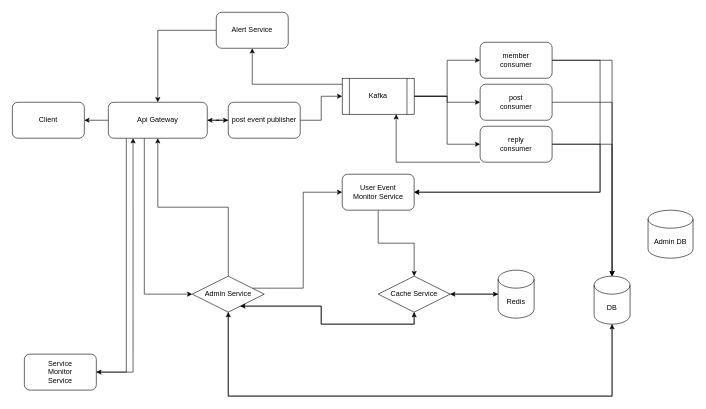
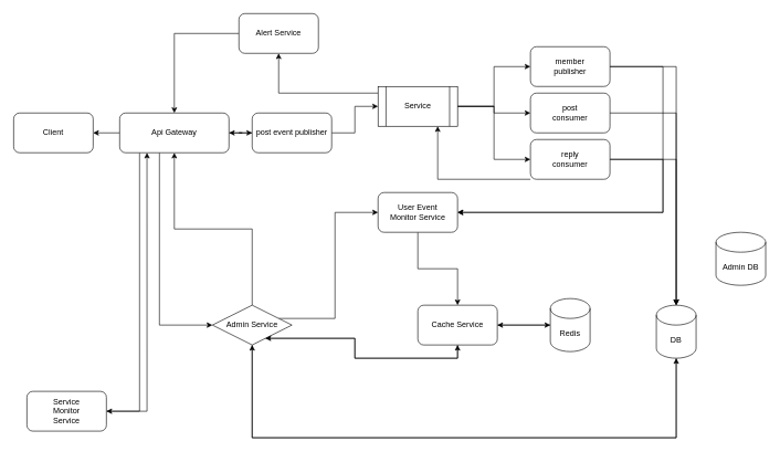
  <mxCell id="0" />
  <mxCell id="1" parent="0" />
  <mxCell id="2" value="Client" style="rounded=1;whiteSpace=wrap;html=1;" parent="1" vertex="1"><mxGeometry x="20" y="170" width="120" height="60" as="geometry" /></mxCell>
  <mxCell id="3" style="edgeStyle=orthogonalEdgeStyle;rounded=0;orthogonalLoop=1;jettySize=auto;html=1;entryX=1;entryY=0.5;entryDx=0;entryDy=0;" parent="1" source="7" target="2" edge="1"><mxGeometry relative="1" as="geometry" /></mxCell>
  <mxCell id="4" style="edgeStyle=orthogonalEdgeStyle;rounded=0;orthogonalLoop=1;jettySize=auto;html=1;entryX=0;entryY=0.5;entryDx=0;entryDy=0;" parent="1" source="7" target="17" edge="1"><mxGeometry relative="1" as="geometry"><Array as="points"><mxPoint x="240" y="490" /></Array></mxGeometry></mxCell>
  <mxCell id="5" style="edgeStyle=orthogonalEdgeStyle;rounded=0;orthogonalLoop=1;jettySize=auto;html=1;entryX=1;entryY=0.5;entryDx=0;entryDy=0;" parent="1" source="7" target="25" edge="1"><mxGeometry relative="1" as="geometry"><Array as="points"><mxPoint x="210" y="620" /></Array></mxGeometry></mxCell>
  <mxCell id="6" style="edgeStyle=orthogonalEdgeStyle;rounded=0;orthogonalLoop=1;jettySize=auto;html=1;entryX=0;entryY=0.5;entryDx=0;entryDy=0;" edge="1" parent="1" source="7" target="28"><mxGeometry relative="1" as="geometry" /></mxCell>
  <mxCell id="7" value="Api Gateway" style="rounded=1;whiteSpace=wrap;html=1;" parent="1" vertex="1"><mxGeometry x="180" y="170" width="165" height="60" as="geometry" /></mxCell>
  <mxCell id="8" style="edgeStyle=orthogonalEdgeStyle;rounded=0;orthogonalLoop=1;jettySize=auto;html=1;" parent="1" source="9" target="17" edge="1"><mxGeometry relative="1" as="geometry"><Array as="points"><mxPoint x="380" y="660" /></Array></mxGeometry></mxCell>
  <mxCell id="9" value="DB" style="shape=cylinder3;whiteSpace=wrap;html=1;boundedLbl=1;backgroundOutline=1;size=15;" parent="1" vertex="1"><mxGeometry x="990" y="460" width="60" height="80" as="geometry" /></mxCell>
  <mxCell id="10" style="edgeStyle=orthogonalEdgeStyle;rounded=0;orthogonalLoop=1;jettySize=auto;html=1;entryX=0.5;entryY=0;entryDx=0;entryDy=0;" parent="1" source="11" target="23" edge="1"><mxGeometry relative="1" as="geometry" /></mxCell>
  <mxCell id="11" value="User Event&lt;br&gt;Monitor Service" style="rounded=1;whiteSpace=wrap;html=1;" parent="1" vertex="1"><mxGeometry x="570" y="290" width="120" height="60" as="geometry" /></mxCell>
  <mxCell id="12" style="edgeStyle=orthogonalEdgeStyle;rounded=0;orthogonalLoop=1;jettySize=auto;html=1;" parent="1" source="13" target="7" edge="1"><mxGeometry relative="1" as="geometry" /></mxCell>
  <mxCell id="13" value="Alert Service" style="rounded=1;whiteSpace=wrap;html=1;" parent="1" vertex="1"><mxGeometry x="360" y="20" width="120" height="60" as="geometry" /></mxCell>
  <mxCell id="14" style="edgeStyle=orthogonalEdgeStyle;rounded=0;orthogonalLoop=1;jettySize=auto;html=1;entryX=0.5;entryY=1;entryDx=0;entryDy=0;" parent="1" source="17" target="7" edge="1"><mxGeometry relative="1" as="geometry" /></mxCell>
  <mxCell id="15" style="edgeStyle=orthogonalEdgeStyle;rounded=0;orthogonalLoop=1;jettySize=auto;html=1;entryX=0.5;entryY=1;entryDx=0;entryDy=0;" parent="1" source="17" target="23" edge="1"><mxGeometry relative="1" as="geometry"><Array as="points"><mxPoint x="535" y="510" /><mxPoint x="535" y="540" /><mxPoint x="690" y="540" /></Array></mxGeometry></mxCell>
  <mxCell id="16" style="edgeStyle=orthogonalEdgeStyle;rounded=0;orthogonalLoop=1;jettySize=auto;html=1;entryX=0;entryY=0.5;entryDx=0;entryDy=0;" parent="1" source="17" target="11" edge="1"><mxGeometry relative="1" as="geometry"><Array as="points"><mxPoint x="505" y="480" /><mxPoint x="505" y="320" /></Array></mxGeometry></mxCell>
  <mxCell id="17" value="Admin Service" style="rhombus;whiteSpace=wrap;html=1;" parent="1" vertex="1"><mxGeometry x="320" y="460" width="120" height="60" as="geometry" /></mxCell>
  <mxCell id="18" value="Admin DB" style="shape=cylinder3;whiteSpace=wrap;html=1;boundedLbl=1;backgroundOutline=1;size=15;" parent="1" vertex="1"><mxGeometry x="1080" y="350" width="75" height="80" as="geometry" /></mxCell>
  <mxCell id="19" style="edgeStyle=orthogonalEdgeStyle;rounded=0;orthogonalLoop=1;jettySize=auto;html=1;entryX=1;entryY=0.5;entryDx=0;entryDy=0;" parent="1" source="20" target="23" edge="1"><mxGeometry relative="1" as="geometry" /></mxCell>
  <mxCell id="20" value="Redis" style="shape=cylinder3;whiteSpace=wrap;html=1;boundedLbl=1;backgroundOutline=1;size=15;" parent="1" vertex="1"><mxGeometry x="830" y="450" width="60" height="80" as="geometry" /></mxCell>
  <mxCell id="21" style="edgeStyle=orthogonalEdgeStyle;rounded=0;orthogonalLoop=1;jettySize=auto;html=1;" parent="1" source="23" target="20" edge="1"><mxGeometry relative="1" as="geometry" /></mxCell>
  <mxCell id="22" style="edgeStyle=orthogonalEdgeStyle;rounded=0;orthogonalLoop=1;jettySize=auto;html=1;" parent="1" source="23" target="17" edge="1"><mxGeometry relative="1" as="geometry"><Array as="points"><mxPoint x="690" y="540" /><mxPoint x="535" y="540" /><mxPoint x="535" y="510" /></Array></mxGeometry></mxCell>
- <mxCell id="23" value="Cache Service" style="rhombus;whiteSpace=wrap;html=1;" parent="1" vertex="1"><mxGeometry x="630" y="460" width="120" height="60" as="geometry" /></mxCell>
+ <mxCell id="23" value="Cache Service" style="rounded=1;whiteSpace=wrap;html=1;" parent="1" vertex="1"><mxGeometry x="630" y="460" width="120" height="60" as="geometry" /></mxCell>
  <mxCell id="24" style="edgeStyle=orthogonalEdgeStyle;rounded=0;orthogonalLoop=1;jettySize=auto;html=1;entryX=0.25;entryY=1;entryDx=0;entryDy=0;" parent="1" source="25" target="7" edge="1"><mxGeometry relative="1" as="geometry" /></mxCell>
  <mxCell id="25" value="&lt;div&gt;Service&lt;br&gt;Monitor&lt;/div&gt;&lt;div&gt;Service&lt;/div&gt;" style="rounded=1;whiteSpace=wrap;html=1;" parent="1" vertex="1"><mxGeometry x="40" y="590" width="120" height="60" as="geometry" /></mxCell>
  <mxCell id="26" style="edgeStyle=orthogonalEdgeStyle;rounded=0;orthogonalLoop=1;jettySize=auto;html=1;entryX=1;entryY=0.5;entryDx=0;entryDy=0;" parent="1" source="28" target="7" edge="1"><mxGeometry relative="1" as="geometry"><Array as="points"><mxPoint x="380" y="200" /></Array></mxGeometry></mxCell>
  <mxCell id="27" style="edgeStyle=orthogonalEdgeStyle;rounded=0;orthogonalLoop=1;jettySize=auto;html=1;" edge="1" parent="1" source="28" target="33"><mxGeometry relative="1" as="geometry" /></mxCell>
  <mxCell id="28" value="post event publisher" style="rounded=1;whiteSpace=wrap;html=1;" parent="1" vertex="1"><mxGeometry x="380" y="170" width="120" height="60" as="geometry" /></mxCell>
  <mxCell id="29" style="edgeStyle=orthogonalEdgeStyle;rounded=0;orthogonalLoop=1;jettySize=auto;html=1;" parent="1" source="33" target="13" edge="1"><mxGeometry relative="1" as="geometry"><Array as="points"><mxPoint x="420" y="140" /></Array></mxGeometry></mxCell>
  <mxCell id="30" style="edgeStyle=orthogonalEdgeStyle;rounded=0;orthogonalLoop=1;jettySize=auto;html=1;" parent="1" source="33" target="37" edge="1"><mxGeometry relative="1" as="geometry" /></mxCell>
  <mxCell id="31" style="edgeStyle=orthogonalEdgeStyle;rounded=0;orthogonalLoop=1;jettySize=auto;html=1;entryX=0;entryY=0.5;entryDx=0;entryDy=0;" parent="1" source="33" target="35" edge="1"><mxGeometry relative="1" as="geometry" /></mxCell>
  <mxCell id="32" style="edgeStyle=orthogonalEdgeStyle;rounded=0;orthogonalLoop=1;jettySize=auto;html=1;entryX=0;entryY=0.5;entryDx=0;entryDy=0;" parent="1" source="33" target="40" edge="1"><mxGeometry relative="1" as="geometry" /></mxCell>
- <mxCell id="33" value="Kafka" style="shape=process;whiteSpace=wrap;html=1;backgroundOutline=1;" parent="1" vertex="1"><mxGeometry x="570" y="130" width="120" height="60" as="geometry" /></mxCell>
+ <mxCell id="33" value="Service" style="shape=process;whiteSpace=wrap;html=1;backgroundOutline=1;" parent="1" vertex="1"><mxGeometry x="570" y="130" width="120" height="60" as="geometry" /></mxCell>
  <mxCell id="34" style="edgeStyle=orthogonalEdgeStyle;rounded=0;orthogonalLoop=1;jettySize=auto;html=1;entryX=0.5;entryY=1;entryDx=0;entryDy=0;entryPerimeter=0;" parent="1" source="17" target="9" edge="1"><mxGeometry relative="1" as="geometry"><Array as="points"><mxPoint x="380" y="660" /><mxPoint x="1020" y="660" /></Array></mxGeometry></mxCell>
  <mxCell id="35" value="post&lt;br&gt;consumer" style="rounded=1;whiteSpace=wrap;html=1;" parent="1" vertex="1"><mxGeometry x="800" y="140" width="120" height="60" as="geometry" /></mxCell>
  <mxCell id="36" style="edgeStyle=orthogonalEdgeStyle;rounded=0;orthogonalLoop=1;jettySize=auto;html=1;entryX=1;entryY=0.5;entryDx=0;entryDy=0;" parent="1" source="37" target="11" edge="1"><mxGeometry relative="1" as="geometry"><Array as="points"><mxPoint x="1000" y="100" /><mxPoint x="1000" y="320" /></Array></mxGeometry></mxCell>
- <mxCell id="37" value="member&lt;br&gt;consumer" style="rounded=1;whiteSpace=wrap;html=1;" parent="1" vertex="1"><mxGeometry x="800" y="70" width="120" height="60" as="geometry" /></mxCell>
+ <mxCell id="37" value="member&lt;br&gt;publisher" style="rounded=1;whiteSpace=wrap;html=1;" parent="1" vertex="1"><mxGeometry x="800" y="70" width="120" height="60" as="geometry" /></mxCell>
  <mxCell id="38" style="edgeStyle=orthogonalEdgeStyle;rounded=0;orthogonalLoop=1;jettySize=auto;html=1;entryX=1;entryY=0.5;entryDx=0;entryDy=0;" parent="1" source="40" target="11" edge="1"><mxGeometry relative="1" as="geometry"><mxPoint x="1030" y="390" as="targetPoint" /><Array as="points"><mxPoint x="1000" y="240" /><mxPoint x="1000" y="320" /></Array></mxGeometry></mxCell>
  <mxCell id="39" style="edgeStyle=orthogonalEdgeStyle;rounded=0;orthogonalLoop=1;jettySize=auto;html=1;entryX=0.75;entryY=1;entryDx=0;entryDy=0;" edge="1" parent="1" source="40" target="33"><mxGeometry relative="1" as="geometry"><Array as="points"><mxPoint x="660" y="270" /></Array></mxGeometry></mxCell>
  <mxCell id="40" value="reply&lt;br&gt;consumer" style="rounded=1;whiteSpace=wrap;html=1;" parent="1" vertex="1"><mxGeometry x="800" y="210" width="120" height="60" as="geometry" /></mxCell>
  <mxCell id="41" style="edgeStyle=orthogonalEdgeStyle;rounded=0;orthogonalLoop=1;jettySize=auto;html=1;entryX=0.5;entryY=0;entryDx=0;entryDy=0;entryPerimeter=0;" parent="1" source="40" target="9" edge="1"><mxGeometry relative="1" as="geometry" /></mxCell>
  <mxCell id="42" style="edgeStyle=orthogonalEdgeStyle;rounded=0;orthogonalLoop=1;jettySize=auto;html=1;entryX=0.5;entryY=0;entryDx=0;entryDy=0;entryPerimeter=0;" parent="1" source="35" target="9" edge="1"><mxGeometry relative="1" as="geometry" /></mxCell>
  <mxCell id="43" style="edgeStyle=orthogonalEdgeStyle;rounded=0;orthogonalLoop=1;jettySize=auto;html=1;entryX=0.5;entryY=0;entryDx=0;entryDy=0;entryPerimeter=0;" parent="1" source="37" target="9" edge="1"><mxGeometry relative="1" as="geometry" /></mxCell>
